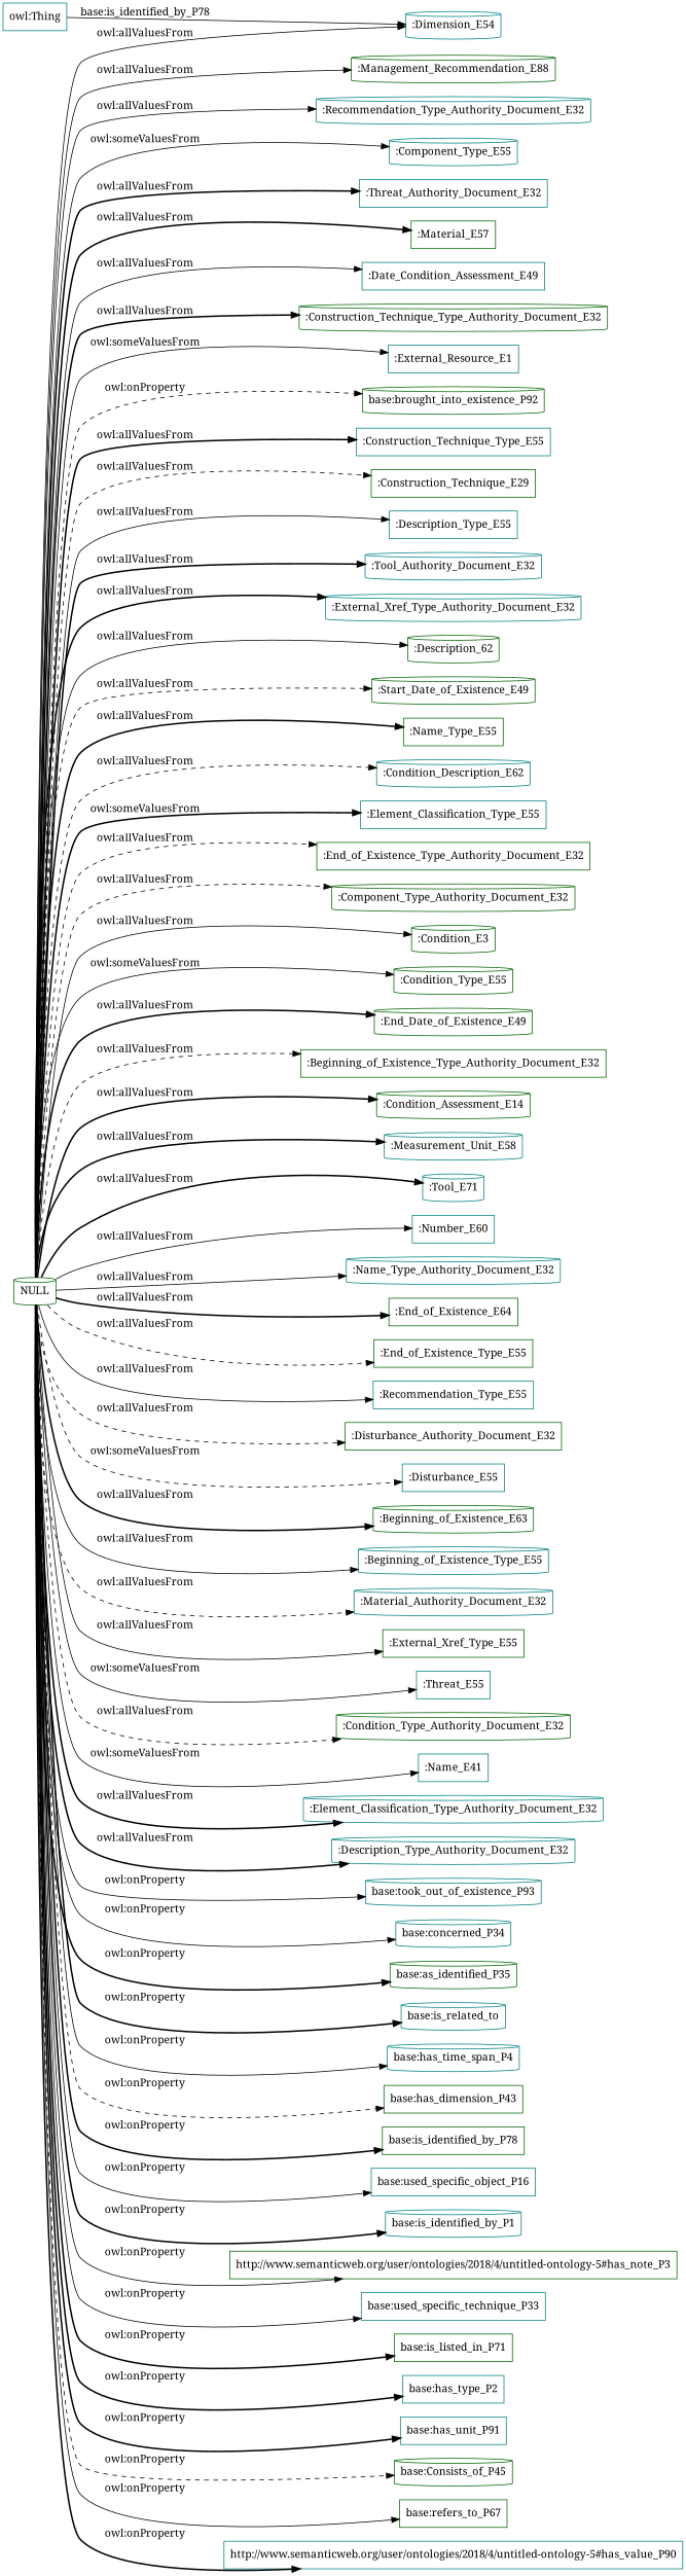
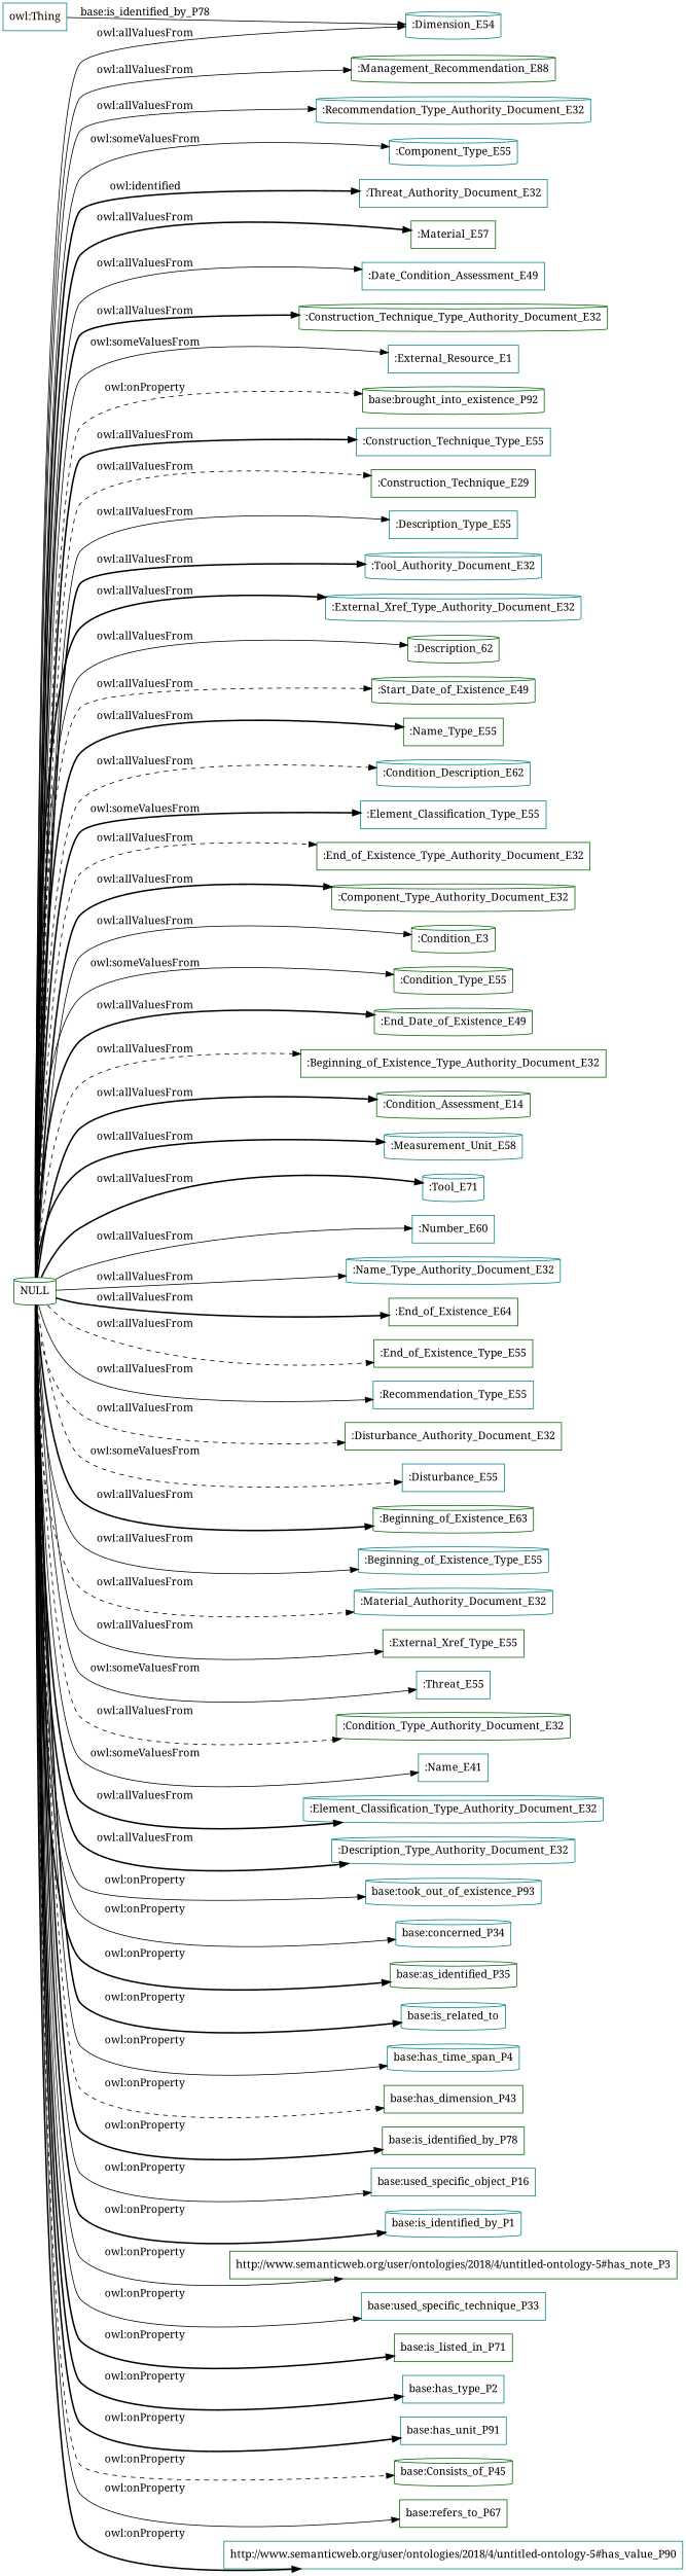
  digraph {
    fontname="Noto Serif"
    rankdir=LR
    node [color=teal fontname="Noto Serif" shape=cylinder]
    edge [fontname="Noto Serif" style=solid]
    NULL [color=darkgreen]
    ":Management_Recommendation_E88" [color=darkgreen]
    ":Recommendation_Type_Authority_Document_E32"
    ":Component_Type_E55"
    ":Threat_Authority_Document_E32" [shape=box]
    ":Material_E57" [color=darkgreen shape=box]
    ":Date_Condition_Assessment_E49" [shape=box]
    ":Construction_Technique_Type_Authority_Document_E32" [color=darkgreen]
    ":External_Resource_E1" [shape=box]
    ":Dimension_E54"
    ":Construction_Technique_Type_E55" [shape=box]
    ":Construction_Technique_E29" [color=darkgreen shape=box]
    ":Description_Type_E55" [shape=box]
    ":Tool_Authority_Document_E32"
    ":External_Xref_Type_Authority_Document_E32"
    ":Description_62" [color=darkgreen]
    ":Start_Date_of_Existence_E49" [color=darkgreen]
    ":Name_Type_E55" [color=darkgreen shape=box]
    ":Condition_Description_E62"
    ":Element_Classification_Type_E55" [shape=box]
    ":End_of_Existence_Type_Authority_Document_E32" [color=darkgreen shape=box]
    ":Component_Type_Authority_Document_E32" [color=darkgreen]
    ":Condition_E3" [color=darkgreen]
    ":Condition_Type_E55" [color=darkgreen]
    ":End_Date_of_Existence_E49" [color=darkgreen]
    ":Beginning_of_Existence_Type_Authority_Document_E32" [color=darkgreen shape=box]
    ":Condition_Assessment_E14" [color=darkgreen]
    ":Measurement_Unit_E58"
    ":Tool_E71"
    ":Number_E60" [shape=box]
    ":Name_Type_Authority_Document_E32"
    ":End_of_Existence_E64" [color=darkgreen shape=box]
    ":End_of_Existence_Type_E55" [color=darkgreen shape=box]
    ":Recommendation_Type_E55" [shape=box]
    ":Disturbance_Authority_Document_E32" [color=darkgreen shape=box]
    ":Disturbance_E55" [shape=box]
    ":Beginning_of_Existence_E63" [color=darkgreen]
    ":Beginning_of_Existence_Type_E55"
    ":Material_Authority_Document_E32"
    ":External_Xref_Type_E55" [color=darkgreen shape=box]
    ":Threat_E55" [shape=box]
    ":Condition_Type_Authority_Document_E32" [color=darkgreen]
    ":Name_E41" [shape=box]
    ":Element_Classification_Type_Authority_Document_E32"
    ":Description_Type_Authority_Document_E32"
    "base:took_out_of_existence_P93"
    "base:concerned_P34"
    "base:as_identified_P35" [color=darkgreen]
    "base:is_related_to"
    "base:has_time_span_P4"
    "base:has_dimension_P43" [color=darkgreen shape=box]
    "base:is_identified_by_P78" [color=darkgreen shape=box]
    "base:used_specific_object_P16" [shape=box]
    "base:is_identified_by_P1"
    "http://www.semanticweb.org/user/ontologies/2018/4/untitled-ontology-5#has_note_P3" [color=darkgreen shape=box]
    "base:used_specific_technique_P33" [shape=box]
    "base:is_listed_in_P71" [color=darkgreen shape=box]
    "base:has_type_P2" [shape=box]
    "base:has_unit_P91" [shape=box]
    "base:Consists_of_P45" [color=darkgreen]
    "base:refers_to_P67" [color=darkgreen shape=box]
    "http://www.semanticweb.org/user/ontologies/2018/4/untitled-ontology-5#has_value_P90" [shape=box]
    "base:brought_into_existence_P92" [color=darkgreen]
    "owl:Thing" [shape=box]
    NULL -> ":Management_Recommendation_E88" [label="owl:allValuesFrom"]
    NULL -> ":Recommendation_Type_Authority_Document_E32" [label="owl:allValuesFrom"]
    NULL -> ":Component_Type_E55" [label="owl:someValuesFrom"]
-   NULL -> ":Threat_Authority_Document_E32" [label="owl:allValuesFrom" style=bold]
+   NULL -> ":Threat_Authority_Document_E32" [label="owl:identified" style=bold]
    NULL -> ":Material_E57" [label="owl:allValuesFrom" style=bold]
    NULL -> ":Date_Condition_Assessment_E49" [label="owl:allValuesFrom"]
    NULL -> ":Construction_Technique_Type_Authority_Document_E32" [label="owl:allValuesFrom" style=bold]
    NULL -> ":External_Resource_E1" [label="owl:someValuesFrom"]
    NULL -> ":Dimension_E54" [label="owl:allValuesFrom"]
    NULL -> ":Construction_Technique_Type_E55" [label="owl:allValuesFrom" style=bold]
    NULL -> ":Construction_Technique_E29" [label="owl:allValuesFrom" style=dashed]
    NULL -> ":Description_Type_E55" [label="owl:allValuesFrom"]
    NULL -> ":Tool_Authority_Document_E32" [label="owl:allValuesFrom" style=bold]
    NULL -> ":External_Xref_Type_Authority_Document_E32" [label="owl:allValuesFrom" style=bold]
    NULL -> ":Description_62" [label="owl:allValuesFrom"]
    NULL -> ":Start_Date_of_Existence_E49" [label="owl:allValuesFrom" style=dashed]
    NULL -> ":Name_Type_E55" [label="owl:allValuesFrom" style=bold]
    NULL -> ":Condition_Description_E62" [label="owl:allValuesFrom" style=dashed]
    NULL -> ":Element_Classification_Type_E55" [label="owl:someValuesFrom" style=bold]
    NULL -> ":End_of_Existence_Type_Authority_Document_E32" [label="owl:allValuesFrom" style=dashed]
-   NULL -> ":Component_Type_Authority_Document_E32" [label="owl:allValuesFrom" style=dashed]
+   NULL -> ":Component_Type_Authority_Document_E32" [label="owl:allValuesFrom" style=bold]
    NULL -> ":Condition_E3" [label="owl:allValuesFrom"]
    NULL -> ":Condition_Type_E55" [label="owl:someValuesFrom"]
    NULL -> ":End_Date_of_Existence_E49" [label="owl:allValuesFrom" style=bold]
    NULL -> ":Beginning_of_Existence_Type_Authority_Document_E32" [label="owl:allValuesFrom" style=dashed]
    NULL -> ":Condition_Assessment_E14" [label="owl:allValuesFrom" style=bold]
    NULL -> ":Measurement_Unit_E58" [label="owl:allValuesFrom" style=bold]
    NULL -> ":Tool_E71" [label="owl:allValuesFrom" style=bold]
    NULL -> ":Number_E60" [label="owl:allValuesFrom"]
    NULL -> ":Name_Type_Authority_Document_E32" [label="owl:allValuesFrom"]
    NULL -> ":End_of_Existence_E64" [label="owl:allValuesFrom" style=bold]
    NULL -> ":End_of_Existence_Type_E55" [label="owl:allValuesFrom" style=dashed]
    NULL -> ":Recommendation_Type_E55" [label="owl:allValuesFrom"]
    NULL -> ":Disturbance_Authority_Document_E32" [label="owl:allValuesFrom" style=dashed]
    NULL -> ":Disturbance_E55" [label="owl:someValuesFrom" style=dashed]
    NULL -> ":Beginning_of_Existence_E63" [label="owl:allValuesFrom" style=bold]
    NULL -> ":Beginning_of_Existence_Type_E55" [label="owl:allValuesFrom"]
    NULL -> ":Material_Authority_Document_E32" [label="owl:allValuesFrom" style=dashed]
    NULL -> ":External_Xref_Type_E55" [label="owl:allValuesFrom"]
    NULL -> ":Threat_E55" [label="owl:someValuesFrom"]
    NULL -> ":Condition_Type_Authority_Document_E32" [label="owl:allValuesFrom" style=dashed]
    NULL -> ":Name_E41" [label="owl:someValuesFrom"]
    NULL -> ":Element_Classification_Type_Authority_Document_E32" [label="owl:allValuesFrom" style=bold]
    NULL -> ":Description_Type_Authority_Document_E32" [label="owl:allValuesFrom" style=bold]
    NULL -> "base:took_out_of_existence_P93" [label="owl:onProperty"]
    NULL -> "base:concerned_P34" [label="owl:onProperty"]
    NULL -> "base:as_identified_P35" [label="owl:onProperty" style=bold]
    NULL -> "base:is_related_to" [label="owl:onProperty" style=bold]
    NULL -> "base:has_time_span_P4" [label="owl:onProperty"]
    NULL -> "base:has_dimension_P43" [label="owl:onProperty" style=dashed]
    NULL -> "base:is_identified_by_P78" [label="owl:onProperty" style=bold]
    NULL -> "base:used_specific_object_P16" [label="owl:onProperty"]
    NULL -> "base:is_identified_by_P1" [label="owl:onProperty" style=bold]
    NULL -> "http://www.semanticweb.org/user/ontologies/2018/4/untitled-ontology-5#has_note_P3" [label="owl:onProperty"]
    NULL -> "base:used_specific_technique_P33" [label="owl:onProperty"]
    NULL -> "base:is_listed_in_P71" [label="owl:onProperty" style=bold]
    NULL -> "base:has_type_P2" [label="owl:onProperty" style=bold]
    NULL -> "base:has_unit_P91" [label="owl:onProperty" style=bold]
    NULL -> "base:Consists_of_P45" [label="owl:onProperty" style=dashed]
    NULL -> "base:refers_to_P67" [label="owl:onProperty"]
    NULL -> "http://www.semanticweb.org/user/ontologies/2018/4/untitled-ontology-5#has_value_P90" [label="owl:onProperty" style=bold]
    NULL -> "base:brought_into_existence_P92" [label="owl:onProperty" style=dashed]
    "owl:Thing" -> ":Dimension_E54" [label="base:is_identified_by_P78"]
  }
